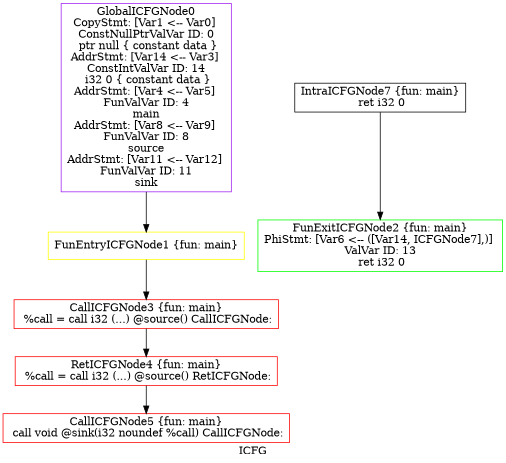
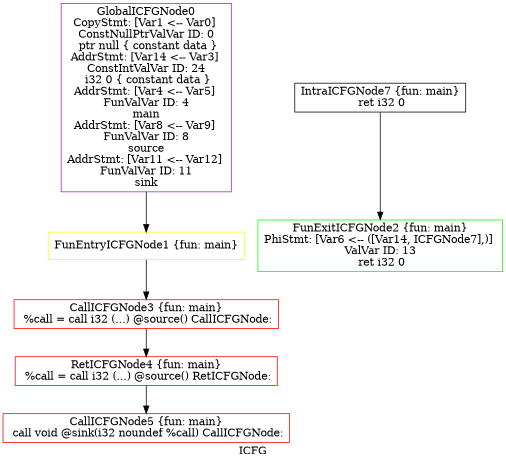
  digraph {
    label=ICFG
    node [color=red shape=record]
    edge [style=solid]
-   n1 [color=purple label="{GlobalICFGNode0\nCopyStmt: [Var1 \<-- Var0]  \nConstNullPtrValVar ID: 0\n ptr null \{ constant data \}\nAddrStmt: [Var14 \<-- Var3]  \nConstIntValVar ID: 14\n i32 0 \{ constant data \}\nAddrStmt: [Var4 \<-- Var5]  \nFunValVar ID: 4\nmain\nAddrStmt: [Var8 \<-- Var9]  \nFunValVar ID: 8\nsource\nAddrStmt: [Var11 \<-- Var12]  \nFunValVar ID: 11\nsink}"]
+   n1 [color=purple label="{GlobalICFGNode0\nCopyStmt: [Var1 \<-- Var0]  \nConstNullPtrValVar ID: 0\n ptr null \{ constant data \}\nAddrStmt: [Var14 \<-- Var3]  \nConstIntValVar ID: 24\n i32 0 \{ constant data \}\nAddrStmt: [Var4 \<-- Var5]  \nFunValVar ID: 4\nmain\nAddrStmt: [Var8 \<-- Var9]  \nFunValVar ID: 8\nsource\nAddrStmt: [Var11 \<-- Var12]  \nFunValVar ID: 11\nsink}"]
    n2 [color=yellow label="{FunEntryICFGNode1 \{fun: main\}}"]
    n3 [label="{CallICFGNode3 \{fun: main\}\n   %call = call i32 (...) @source() CallICFGNode: }"]
    n4 [label="{RetICFGNode4 \{fun: main\}\n   %call = call i32 (...) @source() RetICFGNode: }"]
    n5 [label="{CallICFGNode5 \{fun: main\}\n   call void @sink(i32 noundef %call) CallICFGNode: }"]
    n6 [color=green label="{FunExitICFGNode2 \{fun: main\}\nPhiStmt: [Var6 \<-- ([Var14, ICFGNode7],)]  \nValVar ID: 13\n   ret i32 0 }"]
    n7 [color=black label="{IntraICFGNode7 \{fun: main\}\n   ret i32 0 }"]
    n1 -> n2
    n2 -> n3
    n3 -> n4
    n4 -> n5
    n7 -> n6
  }
